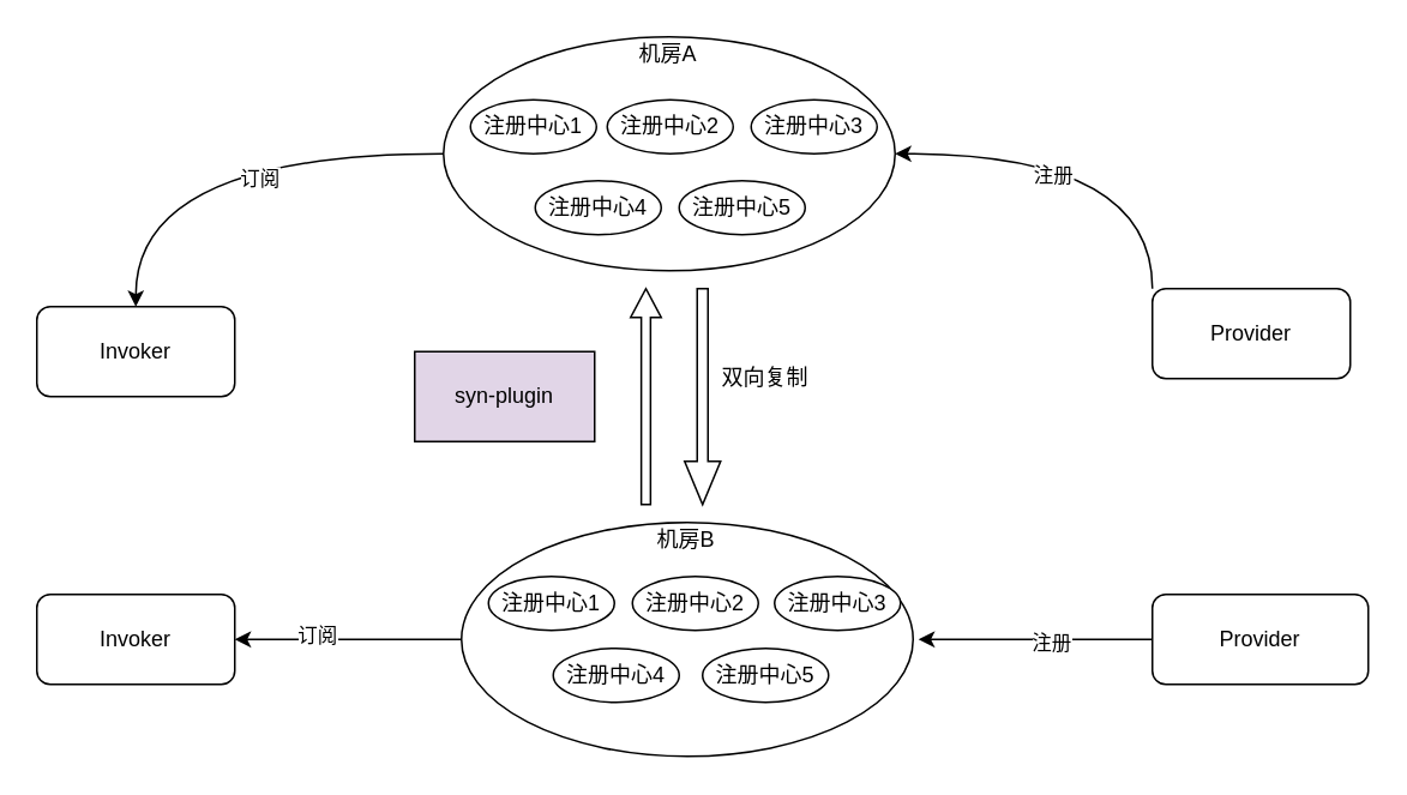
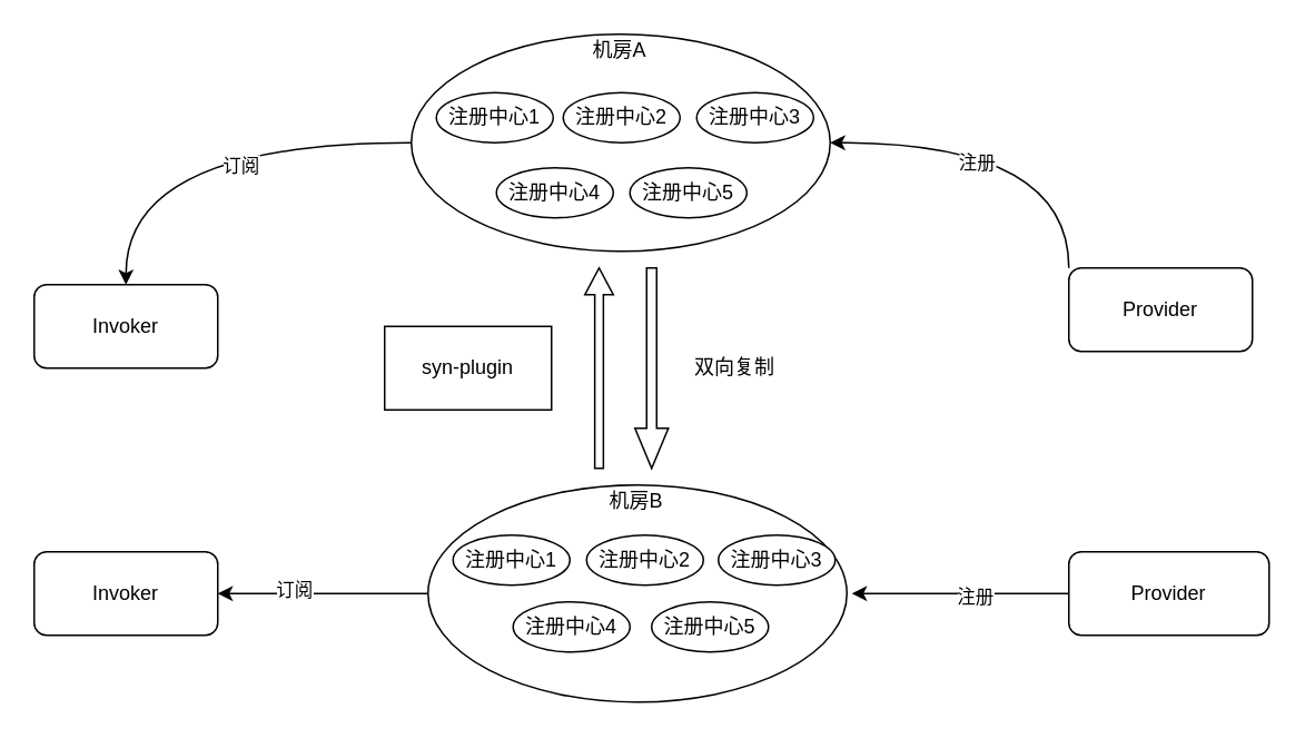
  <mxCell id="0" />
  <mxCell id="1" parent="0" />
  <mxCell id="2" style="edgeStyle=orthogonalEdgeStyle;curved=1;rounded=0;orthogonalLoop=1;jettySize=auto;html=1;exitX=0;exitY=0.5;exitDx=0;exitDy=0;" parent="1" source="4" target="14" edge="1"><mxGeometry relative="1" as="geometry" /></mxCell>
  <mxCell id="3" value="订阅" style="edgeLabel;html=1;align=center;verticalAlign=middle;resizable=0;points=[];" parent="2" vertex="1" connectable="0"><mxGeometry x="-0.195" y="13" relative="1" as="geometry"><mxPoint as="offset" /></mxGeometry></mxCell>
  <mxCell id="4" value="" style="ellipse;whiteSpace=wrap;html=1;" parent="1" vertex="1"><mxGeometry x="246" y="20" width="251" height="130" as="geometry" /></mxCell>
  <mxCell id="5" value="机房A" style="text;html=1;strokeColor=none;fillColor=none;align=center;verticalAlign=middle;whiteSpace=wrap;rounded=0;" parent="1" vertex="1"><mxGeometry x="351" y="20" width="40" height="20" as="geometry" /></mxCell>
  <mxCell id="6" value="注册中心1" style="ellipse;whiteSpace=wrap;html=1;" parent="1" vertex="1"><mxGeometry x="261" y="55" width="70" height="30" as="geometry" /></mxCell>
  <mxCell id="7" value="注册中心2" style="ellipse;whiteSpace=wrap;html=1;" parent="1" vertex="1"><mxGeometry x="337" y="55" width="70" height="30" as="geometry" /></mxCell>
  <mxCell id="8" value="注册中心3" style="ellipse;whiteSpace=wrap;html=1;" parent="1" vertex="1"><mxGeometry x="417" y="55" width="70" height="30" as="geometry" /></mxCell>
  <mxCell id="9" value="注册中心4" style="ellipse;whiteSpace=wrap;html=1;" parent="1" vertex="1"><mxGeometry x="297" y="100" width="70" height="30" as="geometry" /></mxCell>
  <mxCell id="10" value="注册中心5" style="ellipse;whiteSpace=wrap;html=1;" parent="1" vertex="1"><mxGeometry x="377" y="100" width="70" height="30" as="geometry" /></mxCell>
  <mxCell id="11" style="edgeStyle=orthogonalEdgeStyle;rounded=0;orthogonalLoop=1;jettySize=auto;html=1;exitX=0;exitY=0;exitDx=0;exitDy=0;entryX=1;entryY=0.5;entryDx=0;entryDy=0;curved=1;" parent="1" source="13" target="4" edge="1"><mxGeometry relative="1" as="geometry" /></mxCell>
  <mxCell id="12" value="注册" style="edgeLabel;html=1;align=center;verticalAlign=middle;resizable=0;points=[];" parent="11" vertex="1" connectable="0"><mxGeometry x="0.204" y="11" relative="1" as="geometry"><mxPoint as="offset" /></mxGeometry></mxCell>
  <mxCell id="13" value="Provider" style="rounded=1;whiteSpace=wrap;html=1;" parent="1" vertex="1"><mxGeometry x="640" y="160" width="110" height="50" as="geometry" /></mxCell>
  <mxCell id="14" value="Invoker" style="rounded=1;whiteSpace=wrap;html=1;" parent="1" vertex="1"><mxGeometry x="20" y="170" width="110" height="50" as="geometry" /></mxCell>
  <mxCell id="15" style="edgeStyle=orthogonalEdgeStyle;curved=1;rounded=0;orthogonalLoop=1;jettySize=auto;html=1;exitX=0;exitY=0.5;exitDx=0;exitDy=0;" parent="1" source="17" target="22" edge="1"><mxGeometry relative="1" as="geometry" /></mxCell>
  <mxCell id="16" value="订阅" style="edgeLabel;html=1;align=center;verticalAlign=middle;resizable=0;points=[];" parent="15" vertex="1" connectable="0"><mxGeometry x="0.286" y="-3" relative="1" as="geometry"><mxPoint as="offset" /></mxGeometry></mxCell>
  <mxCell id="17" value="" style="ellipse;whiteSpace=wrap;html=1;" parent="1" vertex="1"><mxGeometry x="256" y="290" width="251" height="130" as="geometry" /></mxCell>
  <mxCell id="18" value="机房B" style="text;html=1;strokeColor=none;fillColor=none;align=center;verticalAlign=middle;whiteSpace=wrap;rounded=0;" parent="1" vertex="1"><mxGeometry x="361" y="290" width="40" height="20" as="geometry" /></mxCell>
  <mxCell id="19" style="edgeStyle=orthogonalEdgeStyle;curved=1;rounded=0;orthogonalLoop=1;jettySize=auto;html=1;" parent="1" source="21" edge="1"><mxGeometry relative="1" as="geometry"><mxPoint x="510" y="355" as="targetPoint" /></mxGeometry></mxCell>
  <mxCell id="20" value="注册" style="edgeLabel;html=1;align=center;verticalAlign=middle;resizable=0;points=[];" parent="19" vertex="1" connectable="0"><mxGeometry x="-0.123" y="1" relative="1" as="geometry"><mxPoint as="offset" /></mxGeometry></mxCell>
  <mxCell id="21" value="Provider" style="rounded=1;whiteSpace=wrap;html=1;" parent="1" vertex="1"><mxGeometry x="640" y="330" width="120" height="50" as="geometry" /></mxCell>
  <mxCell id="22" value="Invoker" style="rounded=1;whiteSpace=wrap;html=1;" parent="1" vertex="1"><mxGeometry x="20" y="330" width="110" height="50" as="geometry" /></mxCell>
  <mxCell id="23" value="" style="shape=singleArrow;direction=north;whiteSpace=wrap;html=1;arrowWidth=0.304;arrowSize=0.133;" vertex="1" parent="1"><mxGeometry x="350" y="160" width="17" height="120" as="geometry" /></mxCell>
  <mxCell id="24" value="" style="shape=singleArrow;direction=south;whiteSpace=wrap;html=1;" vertex="1" parent="1"><mxGeometry x="380" y="160" width="20" height="120" as="geometry" /></mxCell>
- <mxCell id="25" value="syn-plugin" style="rounded=0;whiteSpace=wrap;html=1;fillColor=#e1d5e7;" vertex="1" parent="1"><mxGeometry x="230" y="195" width="100" height="50" as="geometry" /></mxCell>
+ <mxCell id="25" value="syn-plugin" style="rounded=0;whiteSpace=wrap;html=1;" vertex="1" parent="1"><mxGeometry x="230" y="195" width="100" height="50" as="geometry" /></mxCell>
  <mxCell id="26" value="注册中心1" style="ellipse;whiteSpace=wrap;html=1;" vertex="1" parent="1"><mxGeometry x="271" y="320" width="70" height="30" as="geometry" /></mxCell>
  <mxCell id="27" value="注册中心2" style="ellipse;whiteSpace=wrap;html=1;" vertex="1" parent="1"><mxGeometry x="351" y="320" width="70" height="30" as="geometry" /></mxCell>
  <mxCell id="28" value="注册中心3" style="ellipse;whiteSpace=wrap;html=1;" vertex="1" parent="1"><mxGeometry x="430" y="320" width="70" height="30" as="geometry" /></mxCell>
  <mxCell id="29" value="注册中心4" style="ellipse;whiteSpace=wrap;html=1;" vertex="1" parent="1"><mxGeometry x="307" y="360" width="70" height="30" as="geometry" /></mxCell>
  <mxCell id="30" value="注册中心5" style="ellipse;whiteSpace=wrap;html=1;" vertex="1" parent="1"><mxGeometry x="390" y="360" width="70" height="30" as="geometry" /></mxCell>
- <mxCell id="31" value="双向复制" style="text;html=1;strokeColor=none;fillColor=none;align=center;verticalAlign=middle;whiteSpace=wrap;rounded=0;" vertex="1" parent="1"><mxGeometry x="400" y="200" width="50" height="20" as="geometry" /></mxCell>
+ <mxCell id="31" value="双向复制" style="text;html=1;strokeColor=none;fillColor=none;align=center;verticalAlign=middle;whiteSpace=wrap;rounded=0;" vertex="1" parent="1"><mxGeometry x="415" y="210" width="50" height="20" as="geometry" /></mxCell>
